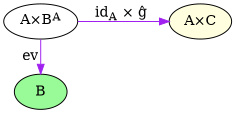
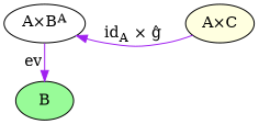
  digraph {
    rankdir=LR
    node [style=filled]
    edge [color=purple]
    n1 [label=<A&times;B<sup>A</sup>> style=""]
    B [fillcolor=palegreen]
    n3 [fillcolor=lightyellow label="A&times;C"]
    subgraph sub_1 {
      rank=same
      n1
      B
    }
    n1 -> B [label=" ev "]
-   n1 -> n3 [label=<id<sub>A</sub> &times; g&#770; >]
+   n3 -> n1 [label=<id<sub>A</sub> &times; g&#770; >]
  }
